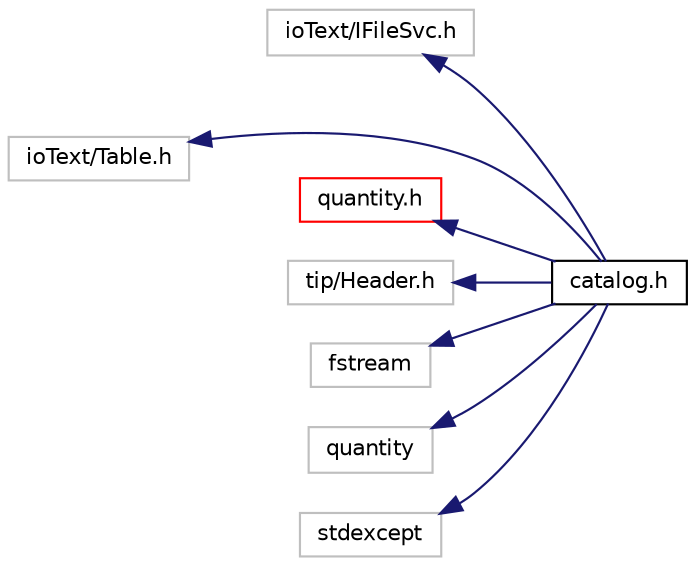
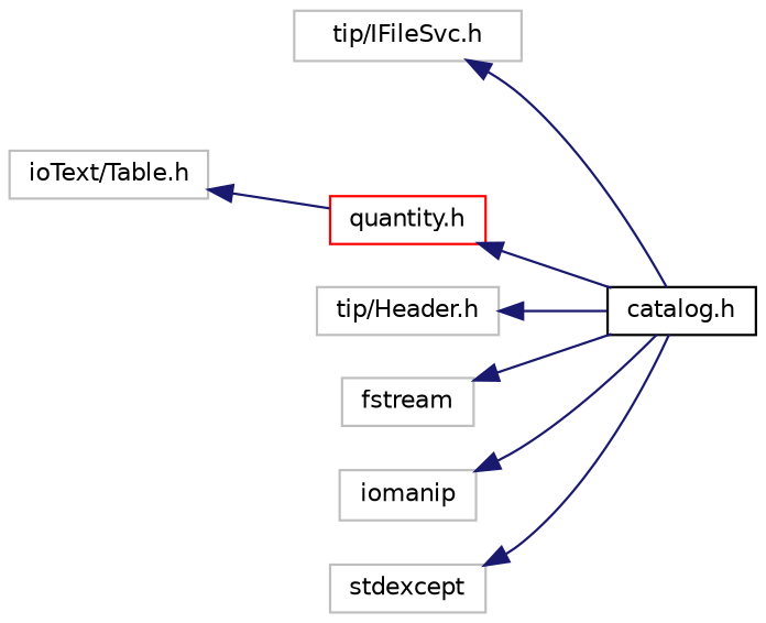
  digraph {
    rankdir=LR
    node [color=grey75 fontname=Helvetica fontsize=10 shape=record]
    edge [color=midnightblue dir=back fontname=Helvetica fontsize=10 labelfontname=Helvetica labelfontsize=10 style=solid]
    n1 [color=black height=0.2 label="catalog.h" width=0.4]
-   n2 [height=0.2 label="ioText/IFileSvc.h" width=0.4]
+   n2 [height=0.2 label="tip/IFileSvc.h" width=0.4]
    n3 [height=0.2 label="ioText/Table.h" width=0.4]
    n4 [height=0.2 label="tip/Header.h" width=0.4]
    n5 [color=red height=0.2 label="quantity.h" width=0.4]
    n6 [height=0.2 label=fstream width=0.4]
-   n7 [height=0.2 label=quantity width=0.4]
+   n7 [height=0.2 label=iomanip width=0.4]
    n8 [height=0.2 label=stdexcept width=0.4]
    n2 -> n1
-   n3 -> n1
+   n3 -> n5
    n4 -> n1
    n5 -> n1
    n6 -> n1
    n7 -> n1
    n8 -> n1
  }
